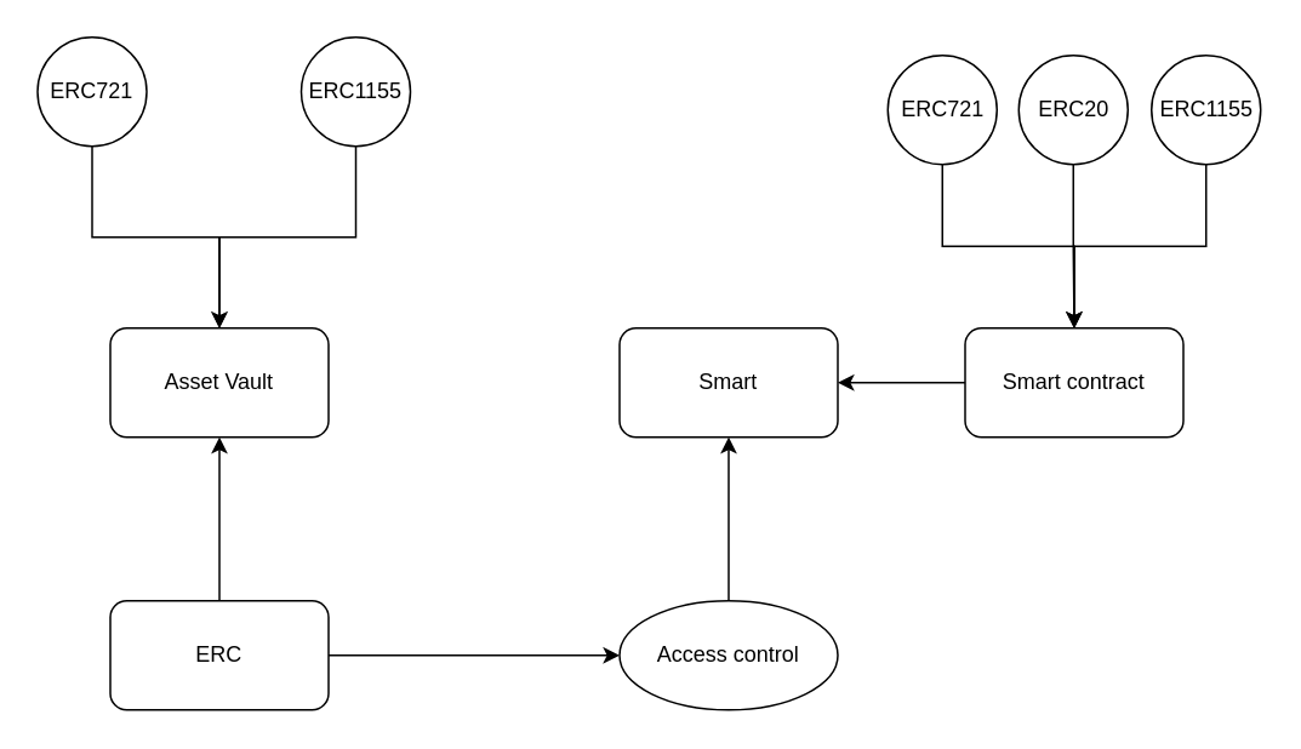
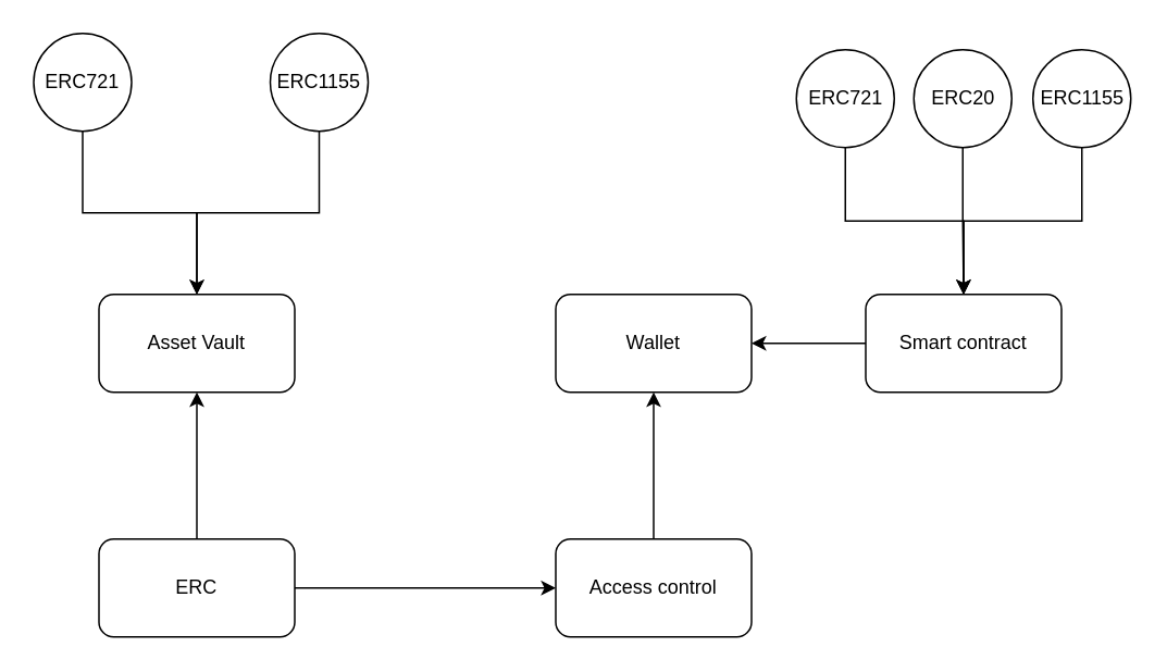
  <mxCell id="0" />
  <mxCell id="1" parent="0" />
  <mxCell id="2" style="edgeStyle=orthogonalEdgeStyle;rounded=0;orthogonalLoop=1;jettySize=auto;html=1;entryX=0;entryY=0.5;entryDx=0;entryDy=0;" edge="1" parent="1" source="4" target="6"><mxGeometry relative="1" as="geometry" /></mxCell>
  <mxCell id="3" style="edgeStyle=orthogonalEdgeStyle;rounded=0;orthogonalLoop=1;jettySize=auto;html=1;entryX=0.5;entryY=1;entryDx=0;entryDy=0;" edge="1" parent="1" source="4" target="8"><mxGeometry relative="1" as="geometry" /></mxCell>
  <mxCell id="4" value="ERC" style="rounded=1;whiteSpace=wrap;html=1;" vertex="1" parent="1"><mxGeometry x="60" y="330" width="120" height="60" as="geometry" /></mxCell>
  <mxCell id="5" style="edgeStyle=orthogonalEdgeStyle;rounded=0;orthogonalLoop=1;jettySize=auto;html=1;entryX=0.5;entryY=1;entryDx=0;entryDy=0;" edge="1" parent="1" source="6" target="7"><mxGeometry relative="1" as="geometry" /></mxCell>
- <mxCell id="6" value="Access control" style="ellipse;whiteSpace=wrap;html=1;" vertex="1" parent="1"><mxGeometry x="340" y="330" width="120" height="60" as="geometry" /></mxCell>
- <mxCell id="7" value="Smart" style="rounded=1;whiteSpace=wrap;html=1;" vertex="1" parent="1"><mxGeometry x="340" y="180" width="120" height="60" as="geometry" /></mxCell>
+ <mxCell id="6" value="Access control" style="rounded=1;whiteSpace=wrap;html=1;" vertex="1" parent="1"><mxGeometry x="340" y="330" width="120" height="60" as="geometry" /></mxCell>
+ <mxCell id="7" value="Wallet" style="rounded=1;whiteSpace=wrap;html=1;" vertex="1" parent="1"><mxGeometry x="340" y="180" width="120" height="60" as="geometry" /></mxCell>
  <mxCell id="8" value="Asset Vault" style="rounded=1;whiteSpace=wrap;html=1;" vertex="1" parent="1"><mxGeometry x="60" y="180" width="120" height="60" as="geometry" /></mxCell>
  <mxCell id="9" style="edgeStyle=orthogonalEdgeStyle;rounded=0;orthogonalLoop=1;jettySize=auto;html=1;" edge="1" parent="1" source="10" target="8"><mxGeometry relative="1" as="geometry" /></mxCell>
  <mxCell id="10" value="ERC721" style="ellipse;whiteSpace=wrap;html=1;aspect=fixed;" vertex="1" parent="1"><mxGeometry x="20" y="20" width="60" height="60" as="geometry" /></mxCell>
  <mxCell id="11" style="edgeStyle=orthogonalEdgeStyle;rounded=0;orthogonalLoop=1;jettySize=auto;html=1;entryX=0.5;entryY=0;entryDx=0;entryDy=0;" edge="1" parent="1" source="12" target="8"><mxGeometry relative="1" as="geometry" /></mxCell>
  <mxCell id="12" value="ERC1155" style="ellipse;whiteSpace=wrap;html=1;aspect=fixed;" vertex="1" parent="1"><mxGeometry x="165" y="20" width="60" height="60" as="geometry" /></mxCell>
  <mxCell id="13" value="" style="edgeStyle=orthogonalEdgeStyle;rounded=0;orthogonalLoop=1;jettySize=auto;html=1;" edge="1" parent="1" source="14" target="7"><mxGeometry relative="1" as="geometry" /></mxCell>
  <mxCell id="14" value="Smart contract" style="rounded=1;whiteSpace=wrap;html=1;" vertex="1" parent="1"><mxGeometry x="530" y="180" width="120" height="60" as="geometry" /></mxCell>
  <mxCell id="15" style="edgeStyle=orthogonalEdgeStyle;rounded=0;orthogonalLoop=1;jettySize=auto;html=1;entryX=0.5;entryY=0;entryDx=0;entryDy=0;" edge="1" parent="1" source="16" target="14"><mxGeometry relative="1" as="geometry" /></mxCell>
  <mxCell id="16" value="ERC721" style="ellipse;whiteSpace=wrap;html=1;aspect=fixed;" vertex="1" parent="1"><mxGeometry x="487.5" y="30" width="60" height="60" as="geometry" /></mxCell>
  <mxCell id="17" style="edgeStyle=orthogonalEdgeStyle;rounded=0;orthogonalLoop=1;jettySize=auto;html=1;entryX=0.5;entryY=0;entryDx=0;entryDy=0;" edge="1" parent="1" source="18" target="14"><mxGeometry relative="1" as="geometry" /></mxCell>
  <mxCell id="18" value="ERC1155" style="ellipse;whiteSpace=wrap;html=1;aspect=fixed;" vertex="1" parent="1"><mxGeometry x="632.5" y="30" width="60" height="60" as="geometry" /></mxCell>
  <mxCell id="19" style="edgeStyle=orthogonalEdgeStyle;rounded=0;orthogonalLoop=1;jettySize=auto;html=1;entryX=0.5;entryY=0;entryDx=0;entryDy=0;" edge="1" parent="1" source="20" target="14"><mxGeometry relative="1" as="geometry" /></mxCell>
  <mxCell id="20" value="ERC20" style="ellipse;whiteSpace=wrap;html=1;aspect=fixed;" vertex="1" parent="1"><mxGeometry x="559.5" y="30" width="60" height="60" as="geometry" /></mxCell>
